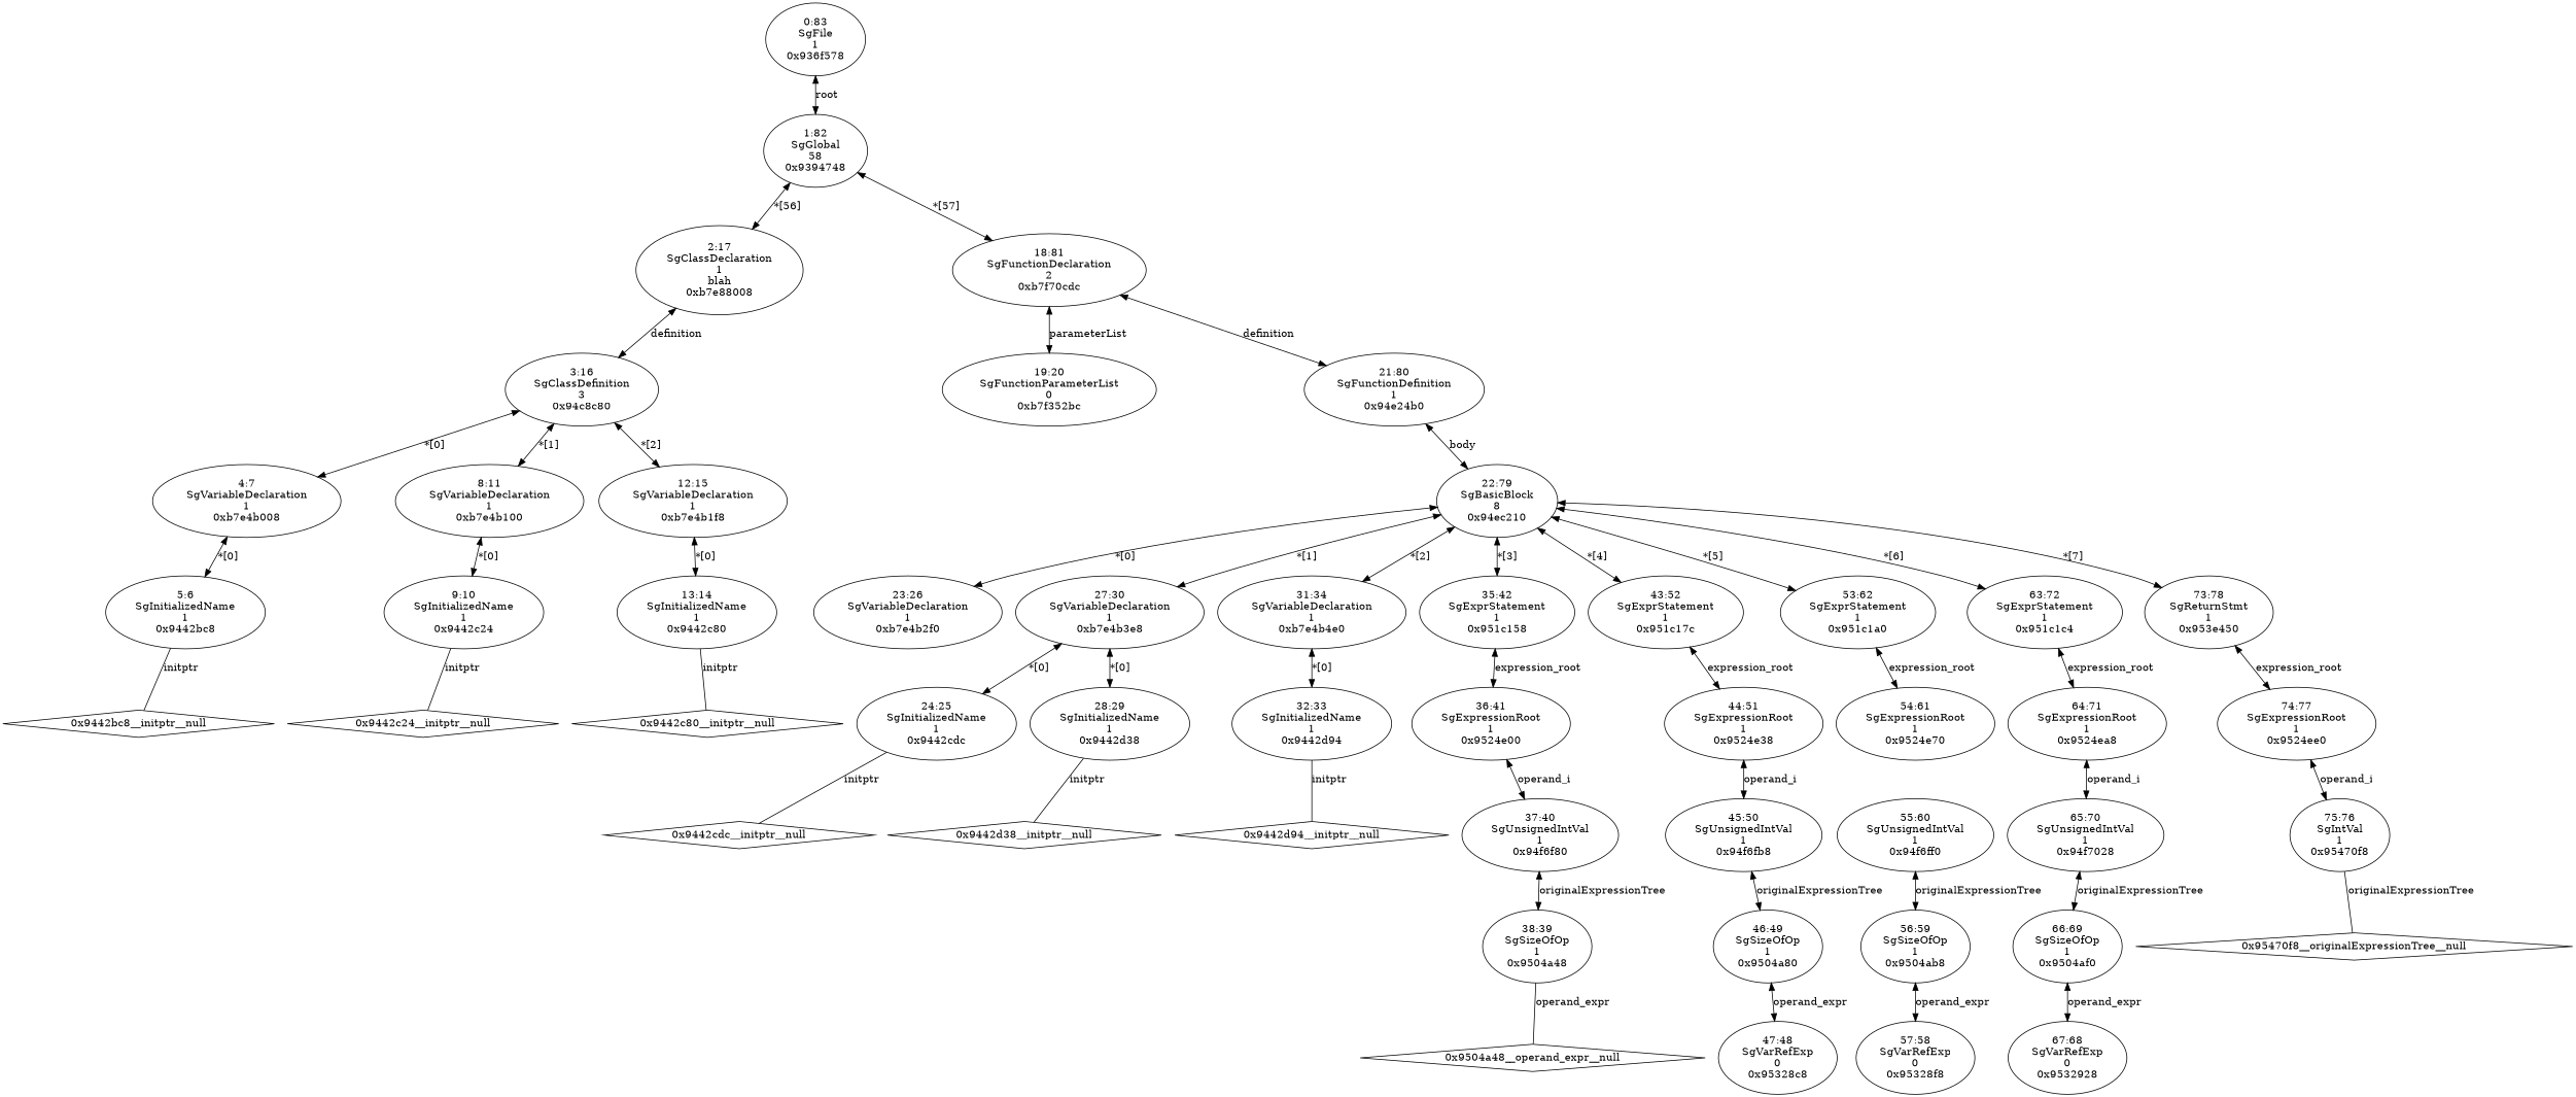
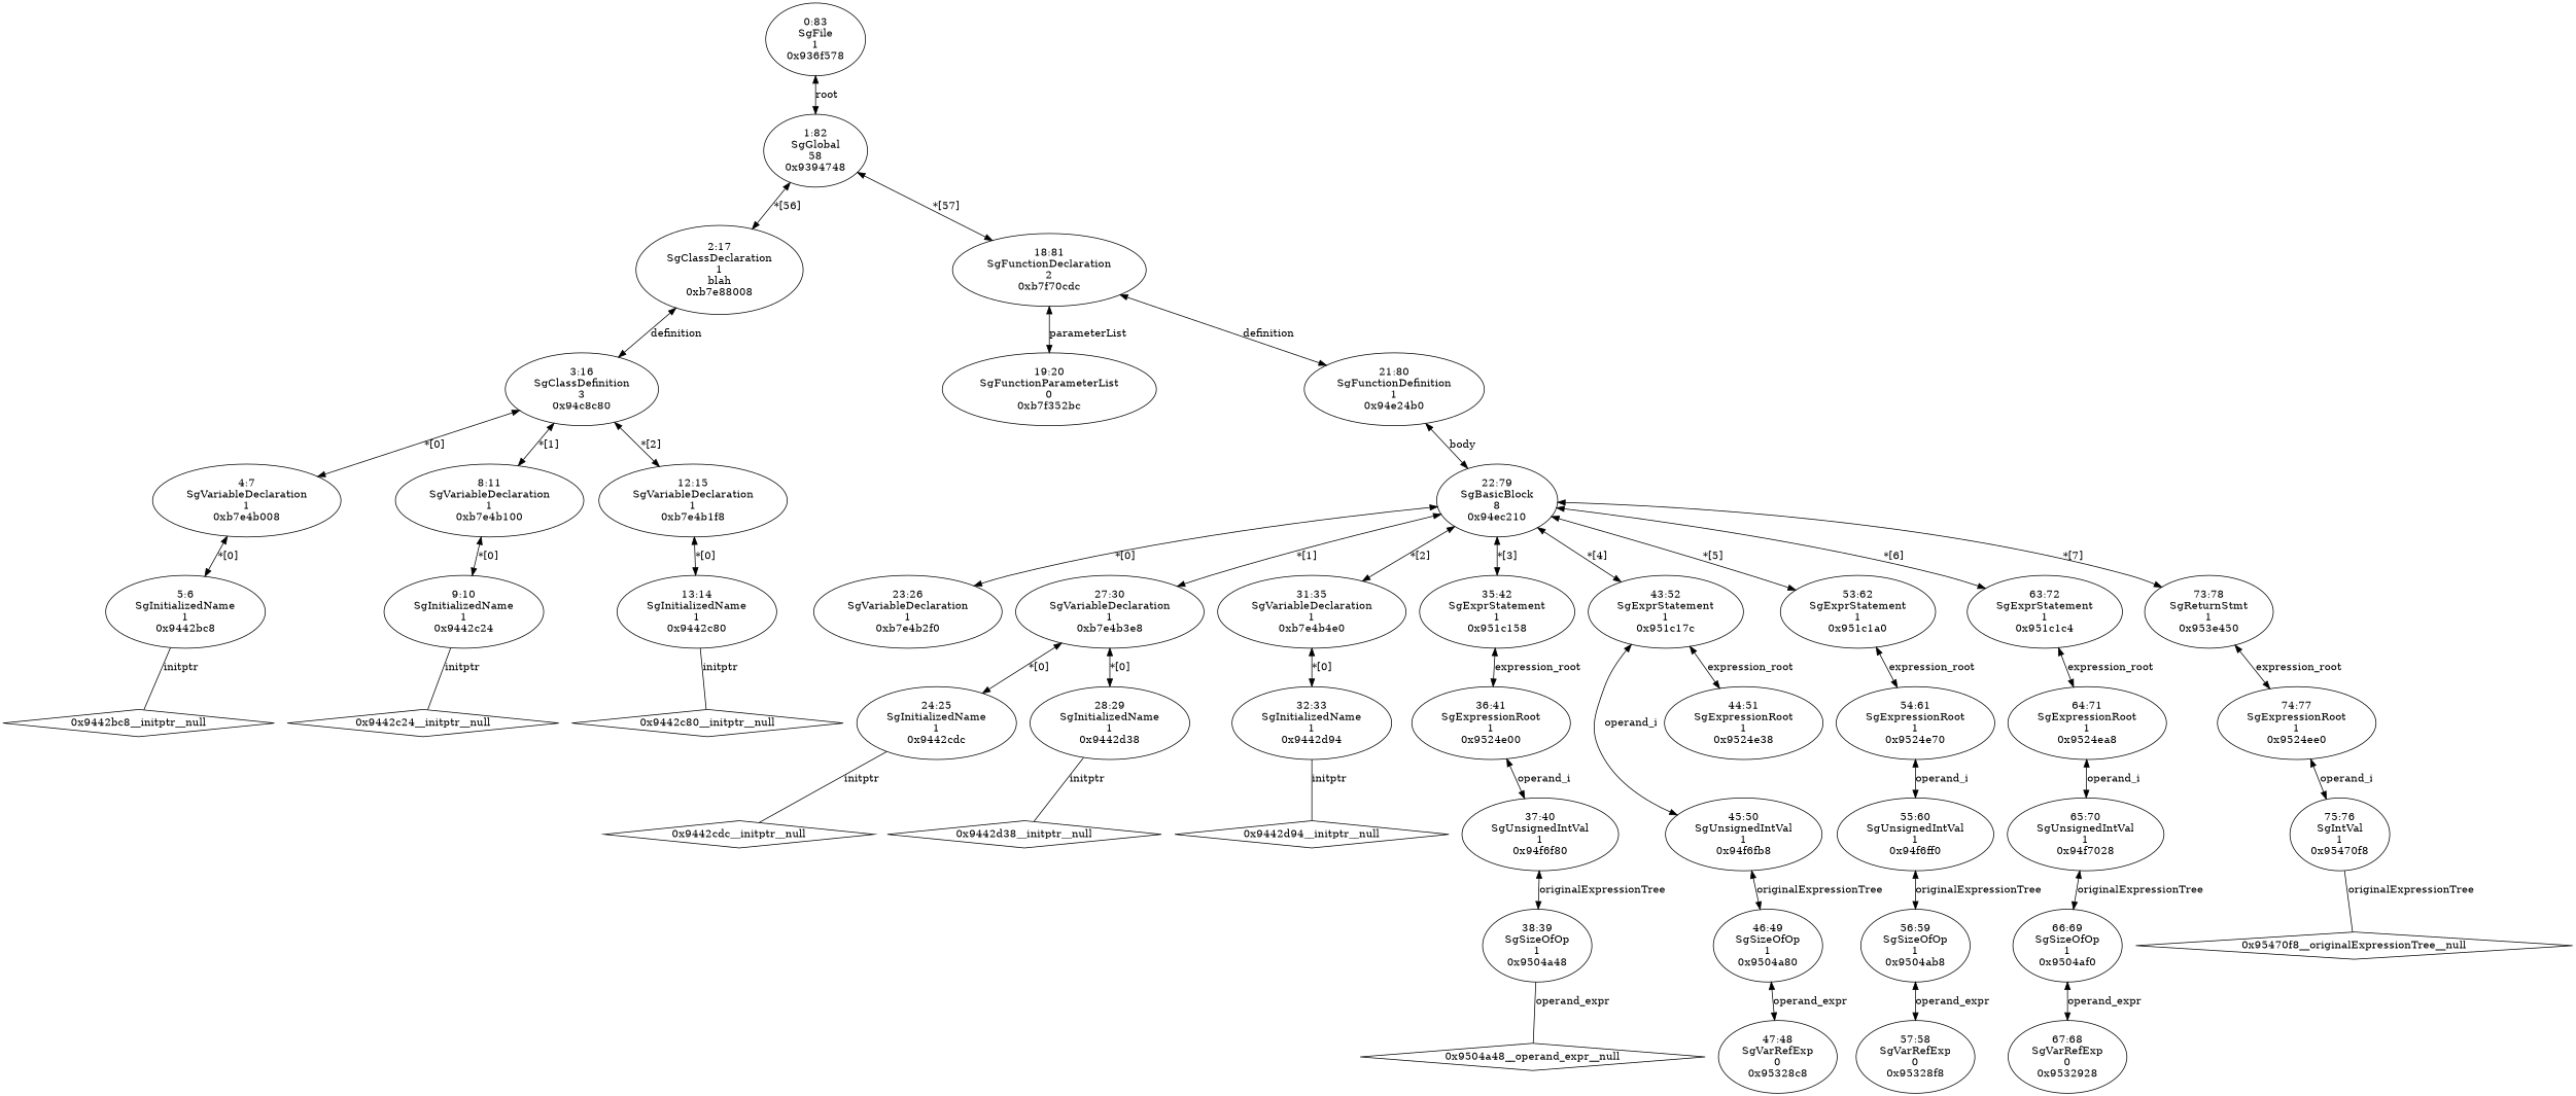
  digraph {
    edge [dir=both]
    n1 [label="5:6\nSgInitializedName\n1\n0x9442bc8\n"]
    "0x9442bc8__initptr__null" [shape=diamond]
    n3 [label="4:7\nSgVariableDeclaration\n1\n0xb7e4b008\n"]
    n4 [label="9:10\nSgInitializedName\n1\n0x9442c24\n"]
    "0x9442c24__initptr__null" [shape=diamond]
    n6 [label="8:11\nSgVariableDeclaration\n1\n0xb7e4b100\n"]
    n7 [label="13:14\nSgInitializedName\n1\n0x9442c80\n"]
    "0x9442c80__initptr__null" [shape=diamond]
    n9 [label="12:15\nSgVariableDeclaration\n1\n0xb7e4b1f8\n"]
    n10 [label="3:16\nSgClassDefinition\n3\n0x94c8c80\n"]
    n11 [label="2:17\nSgClassDeclaration\n1\nblah\n0xb7e88008\n"]
    n12 [label="19:20\nSgFunctionParameterList\n0\n0xb7f352bc\n"]
    n13 [label="24:25\nSgInitializedName\n1\n0x9442cdc\n"]
    "0x9442cdc__initptr__null" [shape=diamond]
    n15 [label="23:26\nSgVariableDeclaration\n1\n0xb7e4b2f0\n"]
    n16 [label="28:29\nSgInitializedName\n1\n0x9442d38\n"]
    "0x9442d38__initptr__null" [shape=diamond]
    n18 [label="27:30\nSgVariableDeclaration\n1\n0xb7e4b3e8\n"]
    n19 [label="32:33\nSgInitializedName\n1\n0x9442d94\n"]
    "0x9442d94__initptr__null" [shape=diamond]
-   n21 [label="31:34\nSgVariableDeclaration\n1\n0xb7e4b4e0\n"]
+   n21 [label="31:35\nSgVariableDeclaration\n1\n0xb7e4b4e0\n"]
    n22 [label="38:39\nSgSizeOfOp\n1\n0x9504a48\n"]
    "0x9504a48__operand_expr__null" [shape=diamond]
    n24 [label="37:40\nSgUnsignedIntVal\n1\n0x94f6f80\n"]
    n25 [label="36:41\nSgExpressionRoot\n1\n0x9524e00\n"]
    n26 [label="35:42\nSgExprStatement\n1\n0x951c158\n"]
    n27 [label="47:48\nSgVarRefExp\n0\n0x95328c8\n"]
    n28 [label="46:49\nSgSizeOfOp\n1\n0x9504a80\n"]
    n29 [label="45:50\nSgUnsignedIntVal\n1\n0x94f6fb8\n"]
    n30 [label="44:51\nSgExpressionRoot\n1\n0x9524e38\n"]
    n31 [label="43:52\nSgExprStatement\n1\n0x951c17c\n"]
    n32 [label="57:58\nSgVarRefExp\n0\n0x95328f8\n"]
    n33 [label="56:59\nSgSizeOfOp\n1\n0x9504ab8\n"]
    n34 [label="55:60\nSgUnsignedIntVal\n1\n0x94f6ff0\n"]
    n35 [label="54:61\nSgExpressionRoot\n1\n0x9524e70\n"]
    n36 [label="53:62\nSgExprStatement\n1\n0x951c1a0\n"]
    n37 [label="67:68\nSgVarRefExp\n0\n0x9532928\n"]
    n38 [label="66:69\nSgSizeOfOp\n1\n0x9504af0\n"]
    n39 [label="65:70\nSgUnsignedIntVal\n1\n0x94f7028\n"]
    n40 [label="64:71\nSgExpressionRoot\n1\n0x9524ea8\n"]
    n41 [label="63:72\nSgExprStatement\n1\n0x951c1c4\n"]
    n42 [label="75:76\nSgIntVal\n1\n0x95470f8\n"]
    "0x95470f8__originalExpressionTree__null" [shape=diamond]
    n44 [label="74:77\nSgExpressionRoot\n1\n0x9524ee0\n"]
    n45 [label="73:78\nSgReturnStmt\n1\n0x953e450\n"]
    n46 [label="22:79\nSgBasicBlock\n8\n0x94ec210\n"]
    n47 [label="21:80\nSgFunctionDefinition\n1\n0x94e24b0\n"]
    n48 [label="18:81\nSgFunctionDeclaration\n2\n0xb7f70cdc\n"]
    n49 [label="1:82\nSgGlobal\n58\n0x9394748\n"]
    n50 [label="0:83\nSgFile\n1\n0x936f578\n"]
    n1 -> "0x9442bc8__initptr__null" [dir=none label=initptr]
    n3 -> n1 [label="*[0]"]
    n4 -> "0x9442c24__initptr__null" [dir=none label=initptr]
    n6 -> n4 [label="*[0]"]
    n7 -> "0x9442c80__initptr__null" [dir=none label=initptr]
    n9 -> n7 [label="*[0]"]
    n10 -> n3 [label="*[0]"]
    n10 -> n6 [label="*[1]"]
    n10 -> n9 [label="*[2]"]
    n11 -> n10 [label=definition]
    n13 -> "0x9442cdc__initptr__null" [dir=none label=initptr]
    n16 -> "0x9442d38__initptr__null" [dir=none label=initptr]
    n18 -> n13 [label="*[0]"]
    n18 -> n16 [label="*[0]"]
    n19 -> "0x9442d94__initptr__null" [dir=none label=initptr]
    n21 -> n19 [label="*[0]"]
    n22 -> "0x9504a48__operand_expr__null" [dir=none label=operand_expr]
    n24 -> n22 [label=originalExpressionTree]
    n25 -> n24 [label=operand_i]
    n26 -> n25 [label=expression_root]
    n28 -> n27 [label=operand_expr]
    n29 -> n28 [label=originalExpressionTree]
-   n30 -> n29 [label=operand_i]
+   n31 -> n29 [label=operand_i]
    n31 -> n30 [label=expression_root]
    n33 -> n32 [label=operand_expr]
    n34 -> n33 [label=originalExpressionTree]
+   n35 -> n34 [label=operand_i]
    n36 -> n35 [label=expression_root]
    n38 -> n37 [label=operand_expr]
    n39 -> n38 [label=originalExpressionTree]
    n40 -> n39 [label=operand_i]
    n41 -> n40 [label=expression_root]
    n42 -> "0x95470f8__originalExpressionTree__null" [dir=none label=originalExpressionTree]
    n44 -> n42 [label=operand_i]
    n45 -> n44 [label=expression_root]
    n46 -> n15 [label="*[0]"]
    n46 -> n18 [label="*[1]"]
    n46 -> n21 [label="*[2]"]
    n46 -> n26 [label="*[3]"]
    n46 -> n31 [label="*[4]"]
    n46 -> n36 [label="*[5]"]
    n46 -> n41 [label="*[6]"]
    n46 -> n45 [label="*[7]"]
    n47 -> n46 [label=body]
    n48 -> n12 [label=parameterList]
    n48 -> n47 [label=definition]
    n49 -> n11 [label="*[56]"]
    n49 -> n48 [label="*[57]"]
    n50 -> n49 [label=root]
  }
